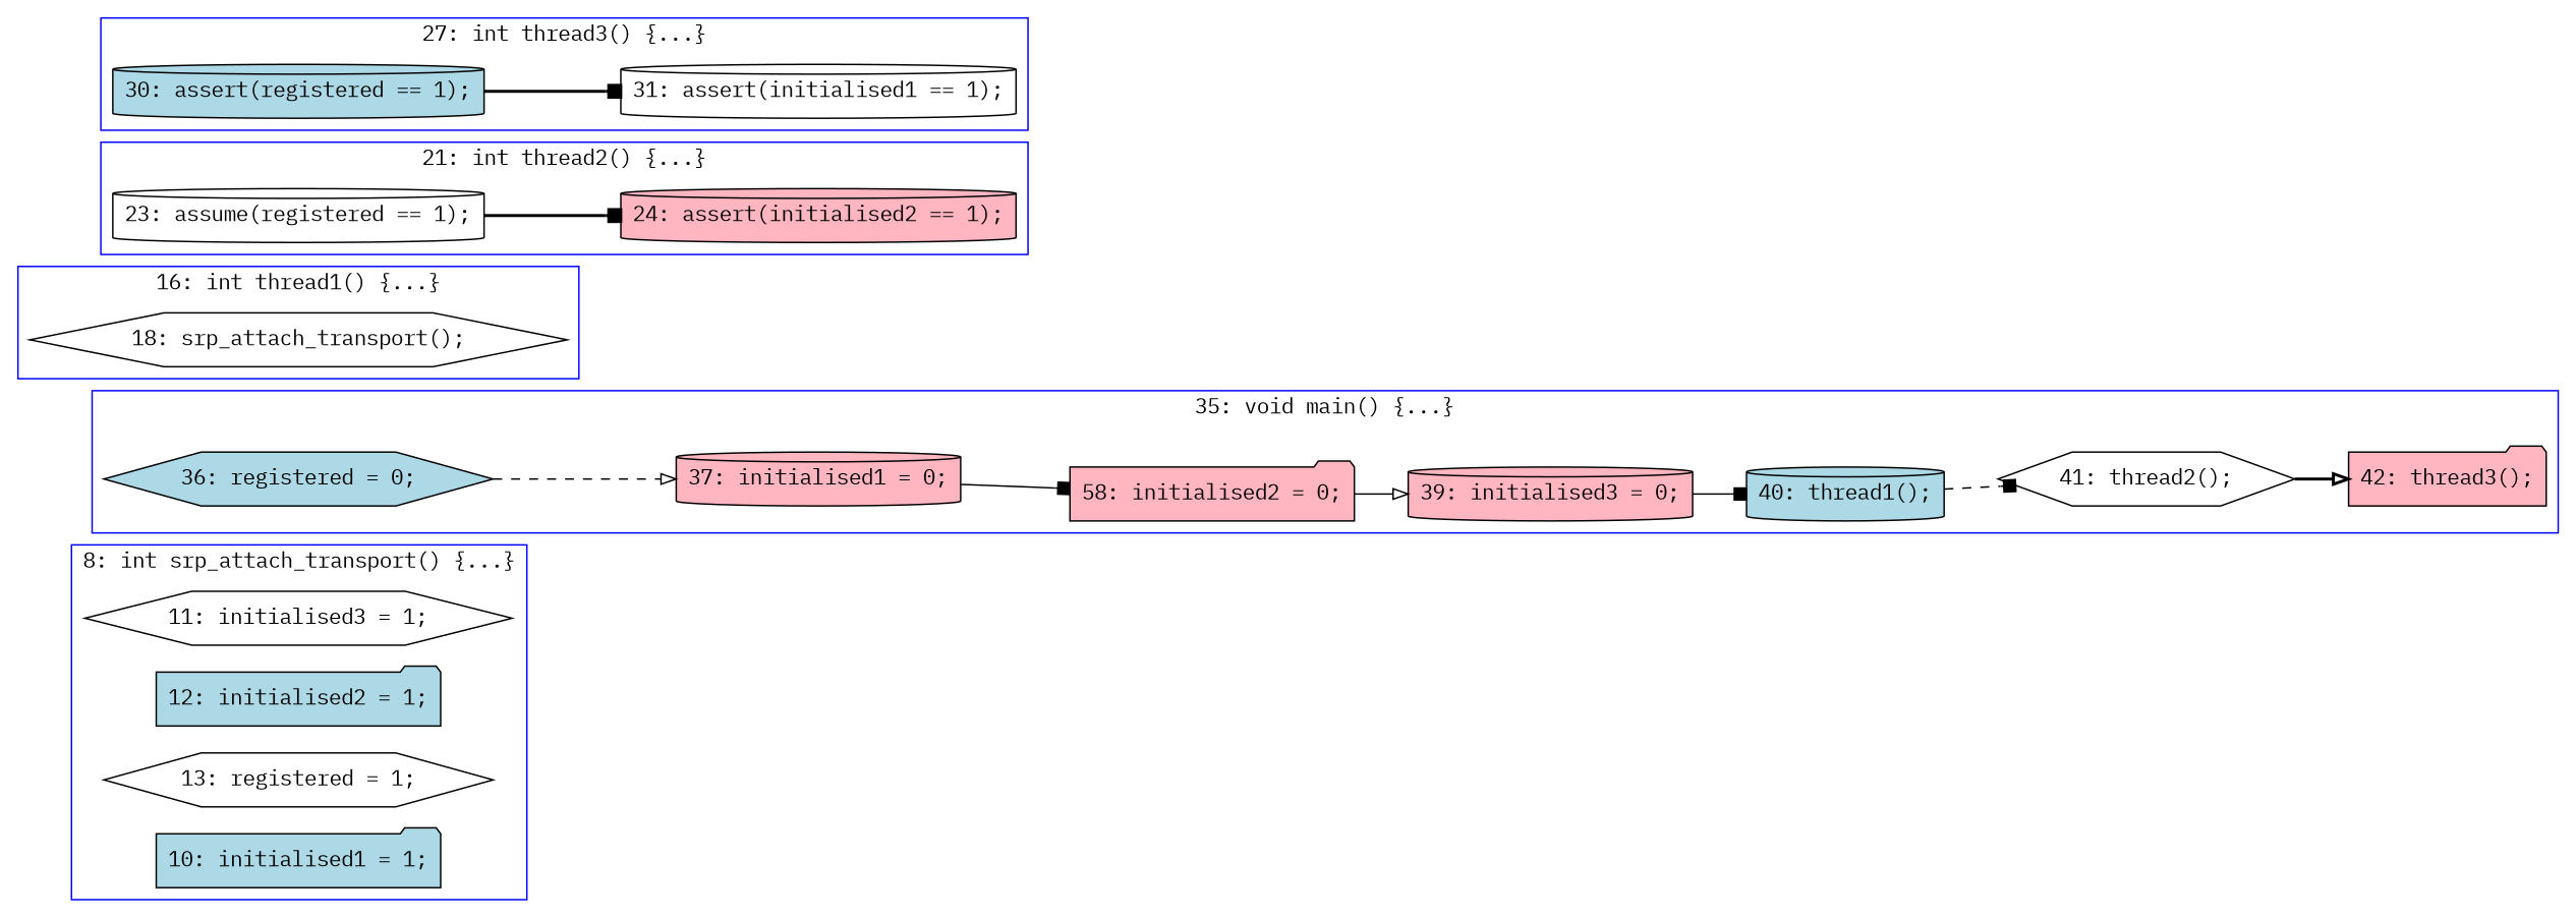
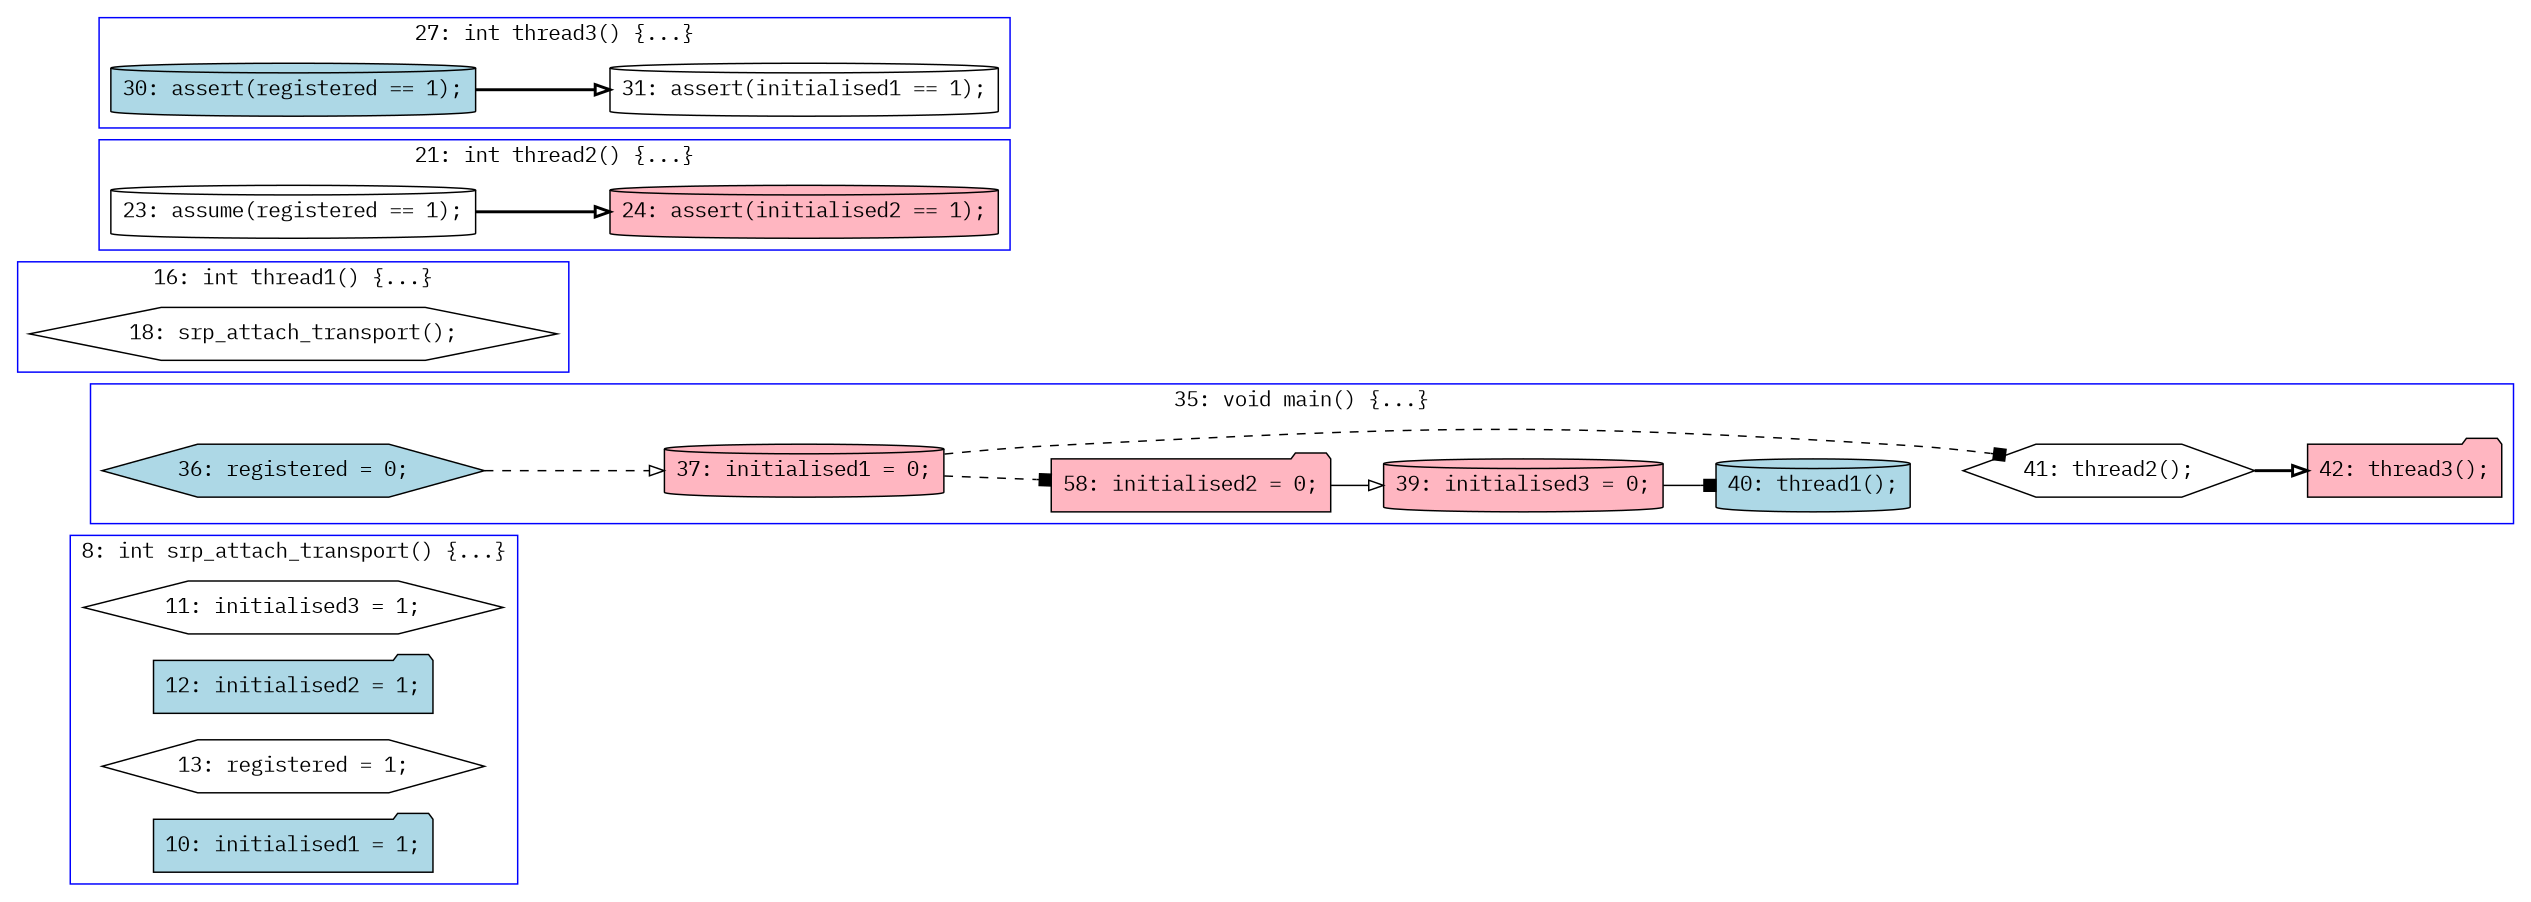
  digraph {
    compound=true
    fontname="IBM Plex Mono"
    rankdir=LR
    node [fillcolor=white fontname="IBM Plex Mono" shape=cylinder style=filled]
    edge [arrowhead=onormal fontname="IBM Plex Mono" style=solid]
    n1 [label="11: initialised3 = 1;" shape=hexagon]
    n2 [fillcolor=lightblue label="12: initialised2 = 1;" shape=folder]
    n3 [label="13: registered = 1;" shape=hexagon]
    n4 [fillcolor=lightblue label="10: initialised1 = 1;" shape=folder]
    n5 [fillcolor=lightblue label="36: registered = 0;" shape=hexagon]
    n6 [fillcolor=lightpink label="37: initialised1 = 0;"]
    n7 [fillcolor=lightpink label="58: initialised2 = 0;" shape=folder]
    n8 [fillcolor=lightpink label="39: initialised3 = 0;"]
    n9 [fillcolor=lightblue label="40: thread1();"]
    n10 [label="41: thread2();" shape=hexagon]
    n11 [fillcolor=lightpink label="42: thread3();" shape=folder]
    n12 [label="18: srp_attach_transport();" shape=hexagon]
    n13 [label="23: assume(registered == 1);"]
    n14 [fillcolor=lightpink label="24: assert(initialised2 == 1);"]
    n15 [fillcolor=lightblue label="30: assert(registered == 1);"]
    n16 [label="31: assert(initialised1 == 1);"]
    subgraph cluster_1 {
      color=blue
      label="8: int srp_attach_transport() {...}"
      n1
      n2
      n3
      n4
    }
    subgraph cluster_2 {
      color=blue
      label="35: void main() {...}"
      n5
      n6
      n7
      n8
      n9
      n10
      n11
    }
    subgraph cluster_3 {
      color=blue
      label="16: int thread1() {...}"
      n12
    }
    subgraph cluster_4 {
      color=blue
      label="21: int thread2() {...}"
      n13
      n14
    }
    subgraph cluster_5 {
      color=blue
      label="27: int thread3() {...}"
      n15
      n16
    }
    n5 -> n6 [style=dashed]
-   n6 -> n7 [arrowhead=box]
+   n6 -> n7 [arrowhead=box style=dashed]
    n7 -> n8
    n8 -> n9 [arrowhead=box]
-   n9 -> n10 [arrowhead=box style=dashed]
+   n6 -> n10 [arrowhead=box style=dashed]
    n10 -> n11 [style=bold]
-   n13 -> n14 [arrowhead=box style=bold]
-   n15 -> n16 [arrowhead=box style=bold]
+   n13 -> n14 [style=bold]
+   n15 -> n16 [style=bold]
  }
